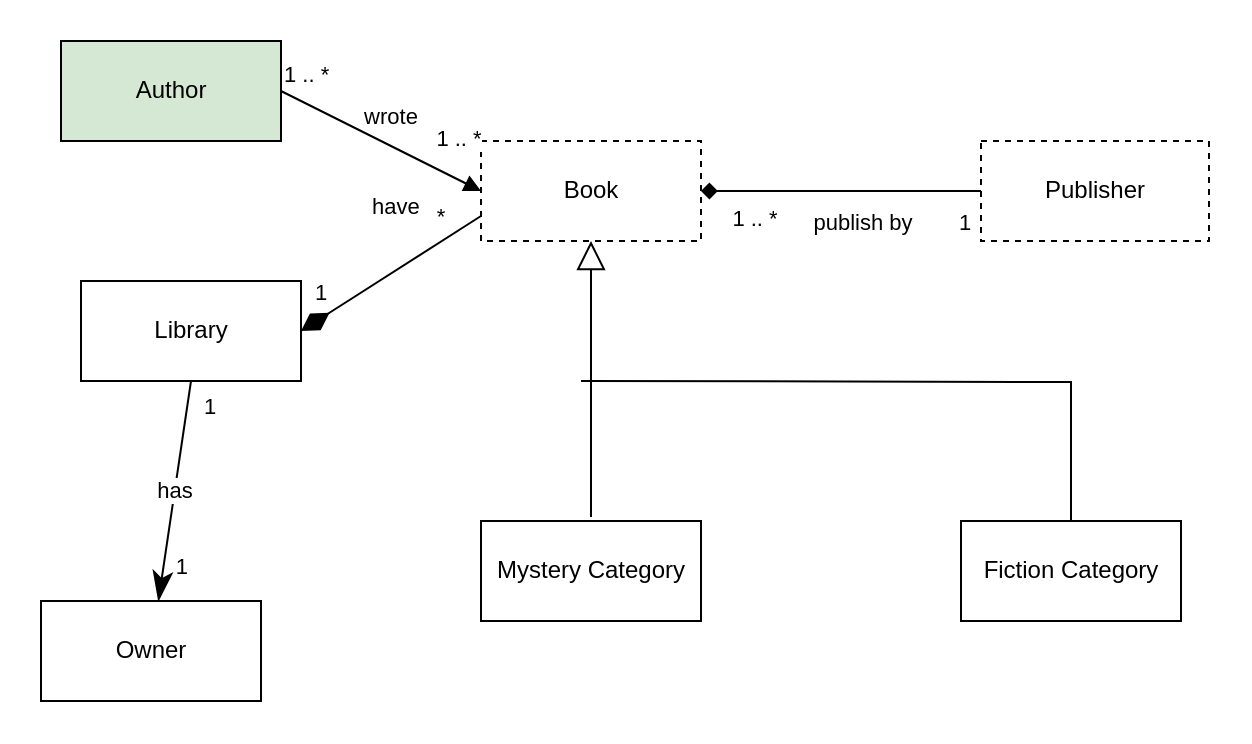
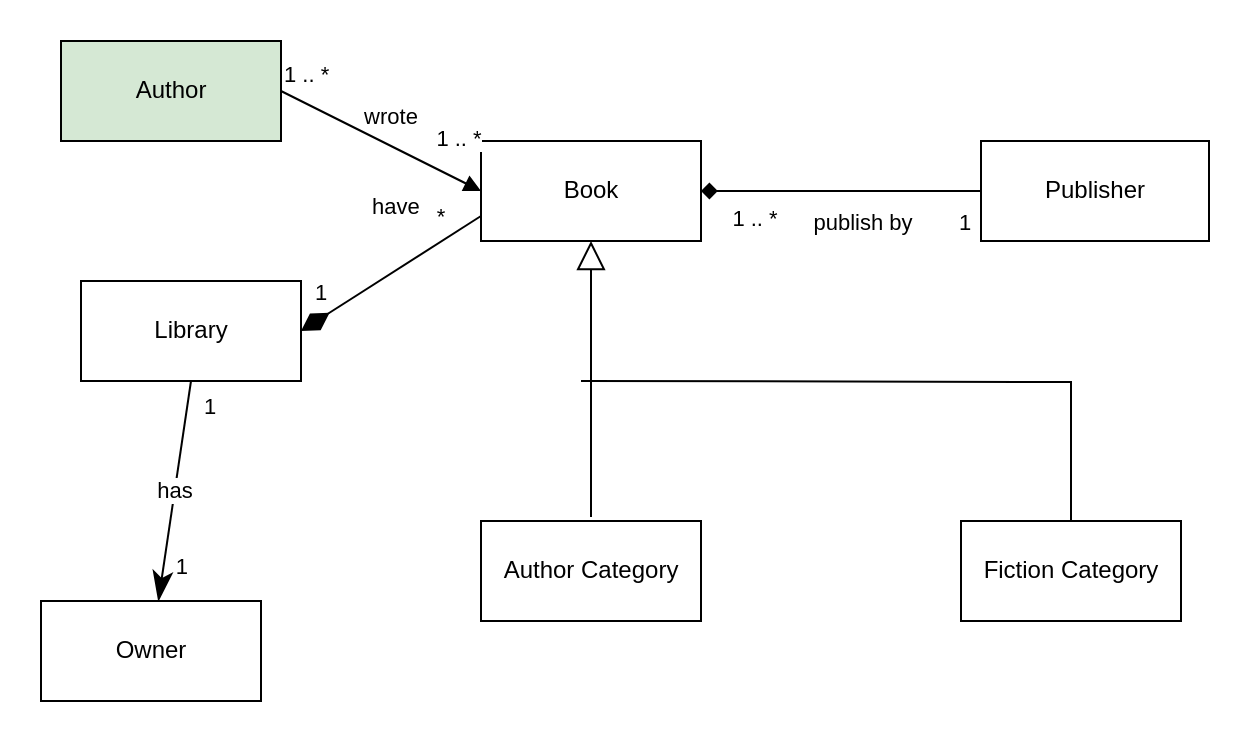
  <mxCell id="0" />
  <mxCell id="1" parent="0" />
- <mxCell id="2" value="Book" style="html=1;dashed=1;" parent="1" vertex="1"><mxGeometry x="240" y="70" width="110" height="50" as="geometry" /></mxCell>
+ <mxCell id="2" value="Book" style="html=1;" parent="1" vertex="1"><mxGeometry x="240" y="70" width="110" height="50" as="geometry" /></mxCell>
  <mxCell id="3" value="Author" style="html=1;fillColor=#d5e8d4;" parent="1" vertex="1"><mxGeometry x="30" y="20" width="110" height="50" as="geometry" /></mxCell>
  <mxCell id="4" value="Owner" style="html=1;" parent="1" vertex="1"><mxGeometry x="20" y="300" width="110" height="50" as="geometry" /></mxCell>
- <mxCell id="5" value="Publisher" style="html=1;dashed=1;" parent="1" vertex="1"><mxGeometry x="490" y="70" width="114" height="50" as="geometry" /></mxCell>
+ <mxCell id="5" value="Publisher" style="html=1;" parent="1" vertex="1"><mxGeometry x="490" y="70" width="114" height="50" as="geometry" /></mxCell>
  <mxCell id="6" value="Library" style="html=1;" parent="1" vertex="1"><mxGeometry x="40" y="140" width="110" height="50" as="geometry" /></mxCell>
  <mxCell id="7" style="edgeStyle=orthogonalEdgeStyle;rounded=0;orthogonalLoop=1;jettySize=auto;html=1;startArrow=none;startFill=0;endArrow=none;endFill=0;strokeColor=#000000;entryX=0.5;entryY=0;entryDx=0;entryDy=0;" parent="1" target="8" edge="1"><mxGeometry relative="1" as="geometry"><mxPoint x="420" y="160" as="targetPoint" /><mxPoint x="290" y="190" as="sourcePoint" /></mxGeometry></mxCell>
  <mxCell id="8" value="Fiction Category" style="html=1;" parent="1" vertex="1"><mxGeometry x="480" y="260" width="110" height="50" as="geometry" /></mxCell>
- <mxCell id="9" value="Mystery Category" style="html=1;" parent="1" vertex="1"><mxGeometry x="240" y="260" width="110" height="50" as="geometry" /></mxCell>
+ <mxCell id="9" value="Author Category" style="html=1;" parent="1" vertex="1"><mxGeometry x="240" y="260" width="110" height="50" as="geometry" /></mxCell>
  <mxCell id="10" value="has" style="endArrow=classicThin;html=1;endSize=12;startArrow=none;startSize=14;startFill=0;strokeColor=#000000;endFill=1;exitX=0.5;exitY=1;exitDx=0;exitDy=0;" parent="1" source="6" target="4" edge="1"><mxGeometry relative="1" as="geometry"><mxPoint x="200" y="-60" as="sourcePoint" /><mxPoint x="360" y="-60" as="targetPoint" /></mxGeometry></mxCell>
  <mxCell id="11" value="1" style="edgeLabel;resizable=0;html=1;align=left;verticalAlign=top;" parent="10" connectable="0" vertex="1"><mxGeometry x="-1" relative="1" as="geometry"><mxPoint x="5" as="offset" /></mxGeometry></mxCell>
  <mxCell id="12" value="1" style="edgeLabel;resizable=0;html=1;align=right;verticalAlign=top;" parent="10" connectable="0" vertex="1"><mxGeometry x="1" relative="1" as="geometry"><mxPoint x="15" y="-30" as="offset" /></mxGeometry></mxCell>
  <mxCell id="13" value="" style="endArrow=block;endFill=1;html=1;align=left;verticalAlign=top;strokeColor=#000000;exitX=1;exitY=0.5;exitDx=0;exitDy=0;entryX=0;entryY=0.5;entryDx=0;entryDy=0;" parent="1" source="3" target="2" edge="1"><mxGeometry x="-1" relative="1" as="geometry"><mxPoint x="340" y="150" as="sourcePoint" /><mxPoint x="500" y="150" as="targetPoint" /><Array as="points" /></mxGeometry></mxCell>
  <mxCell id="14" value="1 .. *" style="edgeLabel;resizable=0;html=1;align=left;verticalAlign=bottom;" parent="13" connectable="0" vertex="1"><mxGeometry x="-1" relative="1" as="geometry" /></mxCell>
  <mxCell id="15" value="wrote" style="edgeLabel;html=1;align=center;verticalAlign=middle;resizable=0;points=[];" parent="13" vertex="1" connectable="0"><mxGeometry x="-0.179" y="-1" relative="1" as="geometry"><mxPoint x="13.82" y="-9.01" as="offset" /></mxGeometry></mxCell>
  <mxCell id="16" value="1 .. *" style="edgeLabel;html=1;align=center;verticalAlign=middle;resizable=0;points=[];" parent="13" vertex="1" connectable="0"><mxGeometry x="0.758" y="2" relative="1" as="geometry"><mxPoint y="-18.15" as="offset" /></mxGeometry></mxCell>
  <mxCell id="17" value="" style="endArrow=diamond;endFill=1;html=1;align=left;verticalAlign=top;strokeColor=#000000;exitX=0;exitY=0.5;exitDx=0;exitDy=0;entryX=1;entryY=0.5;entryDx=0;entryDy=0;" parent="1" source="5" target="2" edge="1"><mxGeometry x="-1" relative="1" as="geometry"><mxPoint x="470" y="30" as="sourcePoint" /><mxPoint x="630" y="30" as="targetPoint" /></mxGeometry></mxCell>
  <mxCell id="18" value="1" style="edgeLabel;html=1;align=center;verticalAlign=middle;resizable=0;points=[];" parent="17" vertex="1" connectable="0"><mxGeometry x="-0.849" y="4" relative="1" as="geometry"><mxPoint x="2.1" y="11" as="offset" /></mxGeometry></mxCell>
  <mxCell id="19" value="1 .. *" style="edgeLabel;html=1;align=center;verticalAlign=middle;resizable=0;points=[];" parent="17" vertex="1" connectable="0"><mxGeometry x="0.76" y="1" relative="1" as="geometry"><mxPoint x="9.65" y="12.35" as="offset" /></mxGeometry></mxCell>
  <mxCell id="20" value="publish by" style="edgeLabel;html=1;align=center;verticalAlign=middle;resizable=0;points=[];" parent="17" vertex="1" connectable="0"><mxGeometry x="-0.298" y="2" relative="1" as="geometry"><mxPoint x="-11" y="13" as="offset" /></mxGeometry></mxCell>
  <mxCell id="21" value="have" style="endArrow=none;html=1;endSize=12;startArrow=diamondThin;startSize=14;startFill=1;align=left;verticalAlign=bottom;strokeColor=#000000;entryX=0;entryY=0.75;entryDx=0;entryDy=0;endFill=0;exitX=1;exitY=0.5;exitDx=0;exitDy=0;" parent="1" source="6" target="2" edge="1"><mxGeometry x="0.065" y="26" relative="1" as="geometry"><mxPoint x="150" y="195" as="sourcePoint" /><mxPoint x="350" y="200" as="targetPoint" /><mxPoint as="offset" /></mxGeometry></mxCell>
  <mxCell id="22" value="*" style="edgeLabel;html=1;align=center;verticalAlign=middle;resizable=0;points=[];" parent="21" vertex="1" connectable="0"><mxGeometry x="0.803" y="-3" relative="1" as="geometry"><mxPoint x="-13.11" y="-8.38" as="offset" /></mxGeometry></mxCell>
  <mxCell id="23" value="1" style="edgeLabel;html=1;align=center;verticalAlign=middle;resizable=0;points=[];" parent="21" vertex="1" connectable="0"><mxGeometry x="-0.662" y="-1" relative="1" as="geometry"><mxPoint x="-5.75" y="-11.08" as="offset" /></mxGeometry></mxCell>
  <mxCell id="24" value="" style="endArrow=block;endFill=0;endSize=12;html=1;fontFamily=Helvetica;fontSize=11;fontColor=#000000;align=center;strokeColor=#000000;elbow=vertical;" parent="1" target="2" edge="1"><mxGeometry x="-0.884" y="-135" width="80" relative="1" as="geometry"><mxPoint x="295" y="258" as="sourcePoint" /><mxPoint x="370" y="170" as="targetPoint" /><mxPoint as="offset" /></mxGeometry></mxCell>
